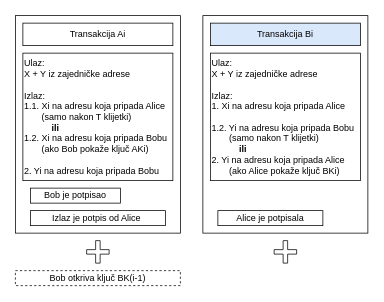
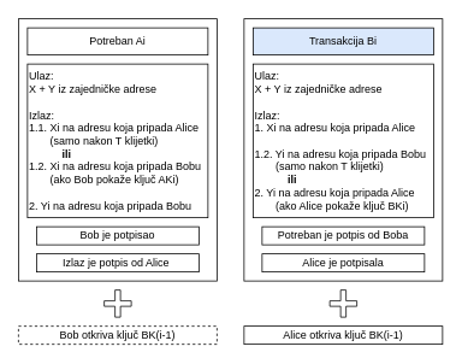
  <mxCell id="0" />
  <mxCell id="1" parent="0" />
  <mxCell id="2" value="" style="rounded=0;whiteSpace=wrap;html=1;" parent="1" vertex="1"><mxGeometry x="20" y="20" width="220" height="290" as="geometry" /></mxCell>
- <mxCell id="3" value="&lt;span&gt;Transakcija Ai&lt;/span&gt;" style="rounded=0;whiteSpace=wrap;html=1;" parent="1" vertex="1"><mxGeometry x="30" y="30" width="200" height="30" as="geometry" /></mxCell>
+ <mxCell id="3" value="&lt;span&gt;Potreban Ai&lt;/span&gt;" style="rounded=0;whiteSpace=wrap;html=1;" parent="1" vertex="1"><mxGeometry x="30" y="30" width="200" height="30" as="geometry" /></mxCell>
  <mxCell id="4" value="&lt;div&gt;&lt;span&gt;Ulaz:&lt;/span&gt;&lt;/div&gt;&lt;span&gt;&lt;div&gt;&lt;span&gt;X + Y iz zajedničke adrese&amp;nbsp;&lt;/span&gt;&lt;/div&gt;&lt;/span&gt;&lt;br&gt;&lt;span&gt;Izlaz:&lt;/span&gt;&lt;br&gt;&lt;span&gt;1.1. Xi na adresu koja pripada Alice&lt;br&gt;&lt;/span&gt;&amp;nbsp; &amp;nbsp; &amp;nbsp; &amp;nbsp;(samo nakon T klijetki)&lt;br&gt;&amp;nbsp; &amp;nbsp; &amp;nbsp; &amp;nbsp; &amp;nbsp; &lt;b&gt;&amp;nbsp;ili&lt;/b&gt;&lt;br&gt;&lt;span&gt;1.2. Xi na adresu koja pripada Bobu&lt;br&gt;&amp;nbsp; &amp;nbsp; &amp;nbsp; &amp;nbsp;(ako Bob pokaže ključ AKi)&lt;br&gt;&lt;br&gt;2. Yi na adresu koja pripada Bobu&lt;br&gt;&lt;/span&gt;" style="rounded=0;whiteSpace=wrap;html=1;align=left;" parent="1" vertex="1"><mxGeometry x="30" y="70" width="200" height="170" as="geometry" /></mxCell>
- <mxCell id="5" value="&lt;span&gt;Bob je potpisao&lt;/span&gt;" style="rounded=0;whiteSpace=wrap;html=1;" parent="1" vertex="1"><mxGeometry x="40" y="250" width="120" height="20" as="geometry" /></mxCell>
+ <mxCell id="5" value="&lt;span&gt;Bob je potpisao&lt;/span&gt;" style="rounded=0;whiteSpace=wrap;html=1;" parent="1" vertex="1"><mxGeometry x="40" y="250" width="180" height="20" as="geometry" /></mxCell>
  <mxCell id="6" value="&lt;span&gt;Izlaz je potpis od Alice&amp;nbsp;&lt;/span&gt;" style="rounded=0;whiteSpace=wrap;html=1;" parent="1" vertex="1"><mxGeometry x="40" y="280" width="180" height="20" as="geometry" /></mxCell>
  <mxCell id="7" value="" style="shape=cross;whiteSpace=wrap;html=1;" parent="1" vertex="1"><mxGeometry x="115" y="320" width="30" height="30" as="geometry" /></mxCell>
  <mxCell id="8" value="" style="rounded=0;whiteSpace=wrap;html=1;" parent="1" vertex="1"><mxGeometry x="270" y="20" width="220" height="290" as="geometry" /></mxCell>
  <mxCell id="9" value="&lt;span&gt;Transakcija Bi&lt;/span&gt;" style="rounded=0;whiteSpace=wrap;html=1;fillColor=#dae8fc;" parent="1" vertex="1"><mxGeometry x="280" y="30" width="200" height="30" as="geometry" /></mxCell>
  <mxCell id="10" value="&lt;div&gt;&lt;span&gt;Ulaz:&lt;/span&gt;&lt;/div&gt;&lt;span&gt;&lt;div&gt;&lt;span&gt;X + Y iz zajedničke adrese&amp;nbsp;&lt;/span&gt;&lt;/div&gt;&lt;/span&gt;&lt;br&gt;&lt;span&gt;Izlaz:&lt;/span&gt;&lt;br&gt;&lt;span&gt;1. Xi na adresu koja pripada Alice&lt;br&gt;&lt;/span&gt;&lt;br&gt;&lt;span&gt;1.2. Yi na adresu koja pripada Bobu&lt;br&gt;&lt;/span&gt;&amp;nbsp; &amp;nbsp; &amp;nbsp; &amp;nbsp;(samo nakon T klijetki)&lt;br&gt;&amp;nbsp; &amp;nbsp; &amp;nbsp; &amp;nbsp; &amp;nbsp;&amp;nbsp;&lt;b&gt;&amp;nbsp;ili&lt;/b&gt;&lt;span&gt;&lt;br&gt;2. Yi na adresu koja pripada Alice&lt;br&gt;&lt;/span&gt;&amp;nbsp; &amp;nbsp; &amp;nbsp; &amp;nbsp;(ako Alice pokaže ključ BKi)&lt;span&gt;&lt;br&gt;&lt;/span&gt;" style="rounded=0;whiteSpace=wrap;html=1;align=left;" parent="1" vertex="1"><mxGeometry x="280" y="70" width="200" height="170" as="geometry" /></mxCell>
- <mxCell id="12" value="Alice je potpisala" style="rounded=0;whiteSpace=wrap;html=1;" parent="1" vertex="1"><mxGeometry x="290" y="280" width="140" height="20" as="geometry" /></mxCell>
+ <mxCell id="11" value="Potreban je potpis od Boba" style="rounded=0;whiteSpace=wrap;html=1;" parent="1" vertex="1"><mxGeometry x="290" y="250" width="180" height="20" as="geometry" /></mxCell>
+ <mxCell id="12" value="Alice je potpisala" style="rounded=0;whiteSpace=wrap;html=1;" parent="1" vertex="1"><mxGeometry x="290" y="280" width="180" height="20" as="geometry" /></mxCell>
  <mxCell id="13" value="" style="shape=cross;whiteSpace=wrap;html=1;" parent="1" vertex="1"><mxGeometry x="365" y="320" width="30" height="30" as="geometry" /></mxCell>
  <mxCell id="14" value="Bob otkriva ključ BK(i-1)" style="rounded=0;whiteSpace=wrap;html=1;dashed=1;" parent="1" vertex="1"><mxGeometry x="20" y="360" width="220" height="20" as="geometry" /></mxCell>
+ <mxCell id="15" value="&lt;span&gt;Alice otkriva ključ BK(i-1)&lt;/span&gt;" style="rounded=0;whiteSpace=wrap;html=1;" parent="1" vertex="1"><mxGeometry x="270" y="360" width="220" height="20" as="geometry" /></mxCell>
